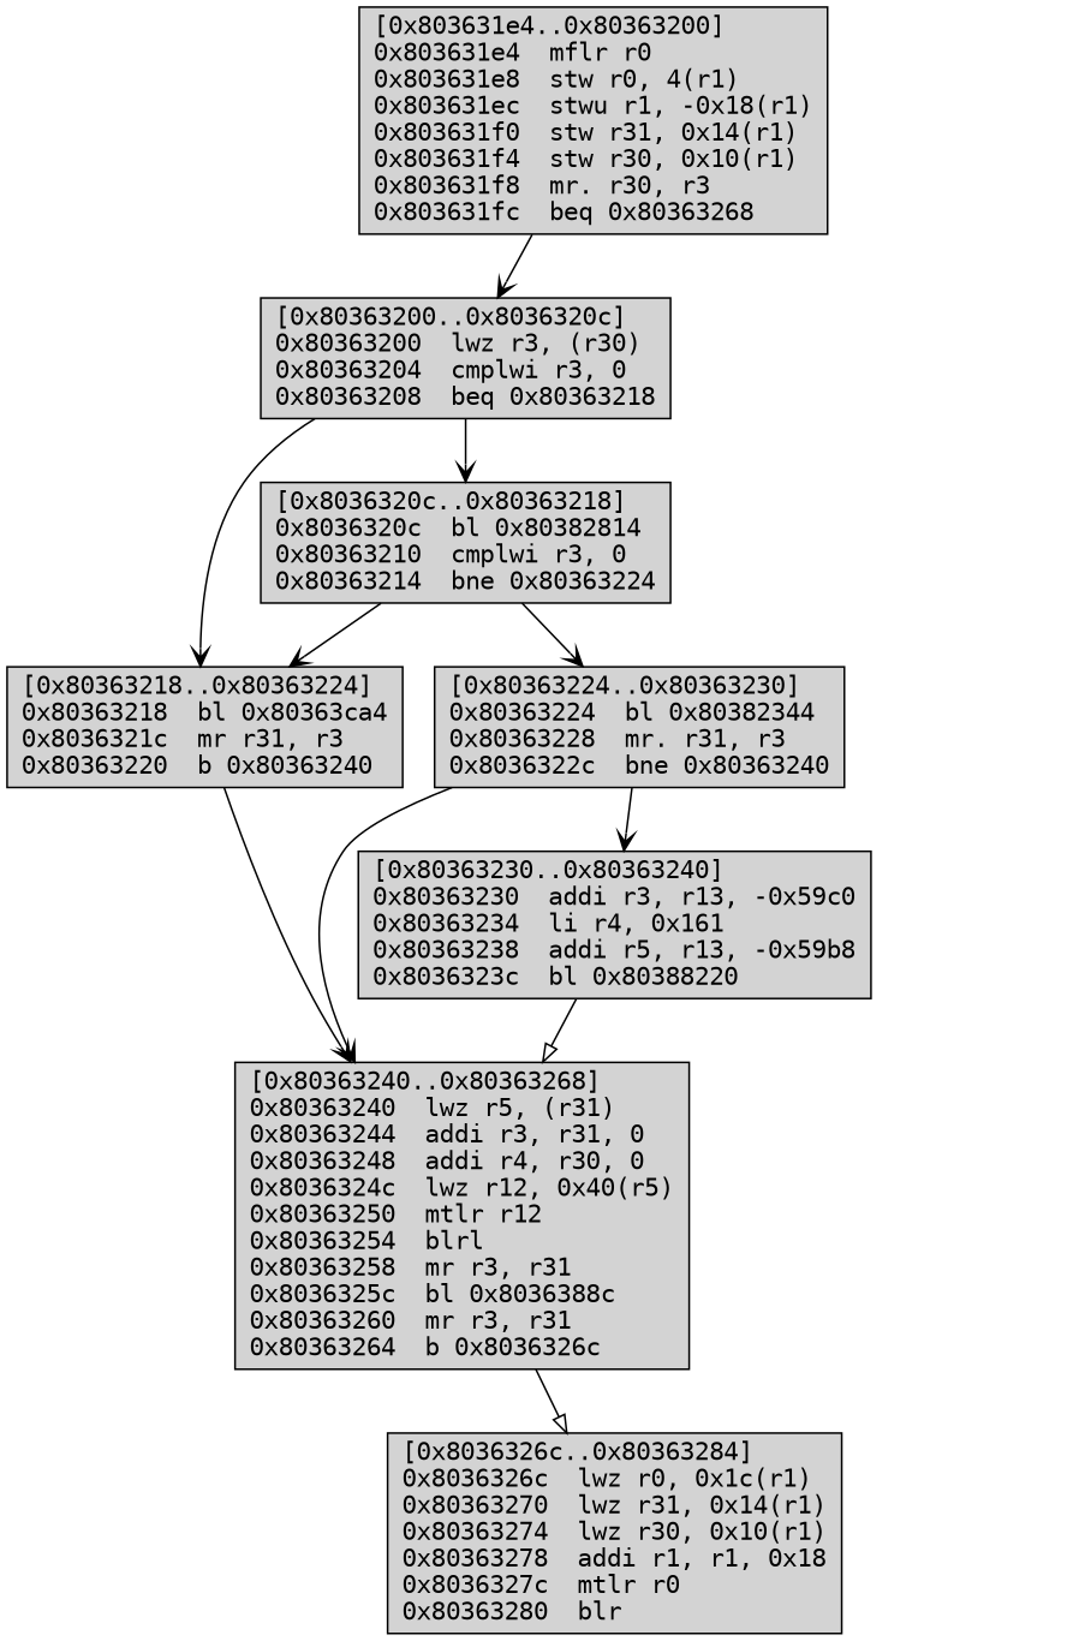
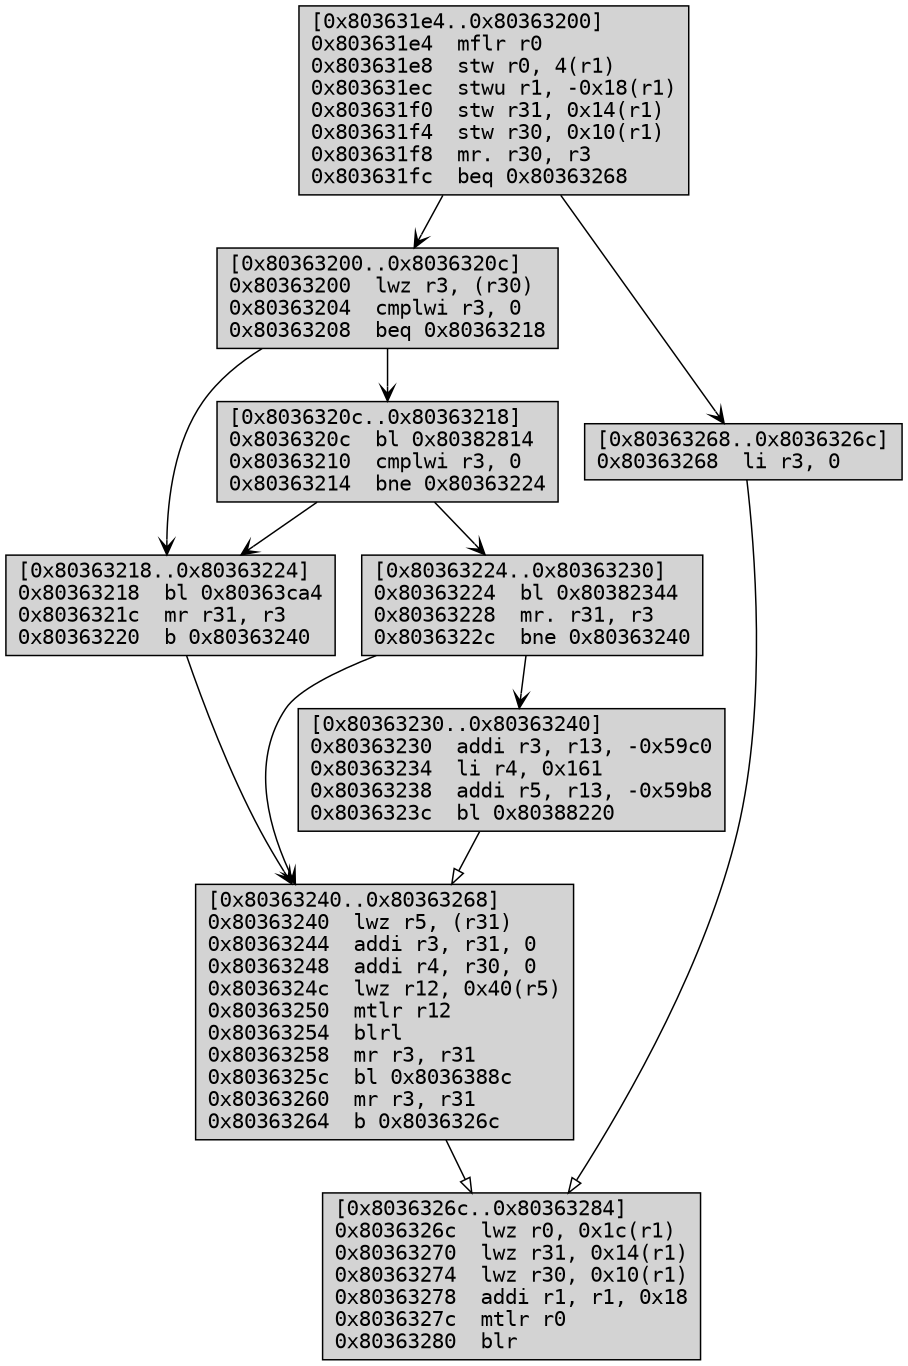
  digraph {
    fontname="sans-serif"
    node [fontname=monospace shape=box style=filled]
    edge [arrowhead=vee]
    n1 [label="[0x803631e4..0x80363200]\l0x803631e4  mflr r0\l0x803631e8  stw r0, 4(r1)\l0x803631ec  stwu r1, -0x18(r1)\l0x803631f0  stw r31, 0x14(r1)\l0x803631f4  stw r30, 0x10(r1)\l0x803631f8  mr. r30, r3\l0x803631fc  beq 0x80363268\l"]
    n2 [label="[0x80363200..0x8036320c]\l0x80363200  lwz r3, (r30)\l0x80363204  cmplwi r3, 0\l0x80363208  beq 0x80363218\l"]
+   n3 [label="[0x80363268..0x8036326c]\l0x80363268  li r3, 0\l"]
    n4 [label="[0x8036320c..0x80363218]\l0x8036320c  bl 0x80382814\l0x80363210  cmplwi r3, 0\l0x80363214  bne 0x80363224\l"]
    n5 [label="[0x80363218..0x80363224]\l0x80363218  bl 0x80363ca4\l0x8036321c  mr r31, r3\l0x80363220  b 0x80363240\l"]
    n6 [label="[0x8036326c..0x80363284]\l0x8036326c  lwz r0, 0x1c(r1)\l0x80363270  lwz r31, 0x14(r1)\l0x80363274  lwz r30, 0x10(r1)\l0x80363278  addi r1, r1, 0x18\l0x8036327c  mtlr r0\l0x80363280  blr\l"]
    n7 [label="[0x80363224..0x80363230]\l0x80363224  bl 0x80382344\l0x80363228  mr. r31, r3\l0x8036322c  bne 0x80363240\l"]
    n8 [label="[0x80363240..0x80363268]\l0x80363240  lwz r5, (r31)\l0x80363244  addi r3, r31, 0\l0x80363248  addi r4, r30, 0\l0x8036324c  lwz r12, 0x40(r5)\l0x80363250  mtlr r12\l0x80363254  blrl\l0x80363258  mr r3, r31\l0x8036325c  bl 0x8036388c\l0x80363260  mr r3, r31\l0x80363264  b 0x8036326c\l"]
    n9 [label="[0x80363230..0x80363240]\l0x80363230  addi r3, r13, -0x59c0\l0x80363234  li r4, 0x161\l0x80363238  addi r5, r13, -0x59b8\l0x8036323c  bl 0x80388220\l"]
    n1 -> n2
+   n1 -> n3
    n2 -> n4
    n2 -> n5
+   n3 -> n6 [arrowhead=onormal]
    n4 -> n5
    n4 -> n7
    n5 -> n8
    n7 -> n8
    n7 -> n9
    n8 -> n6 [arrowhead=onormal]
    n9 -> n8 [arrowhead=onormal]
  }
